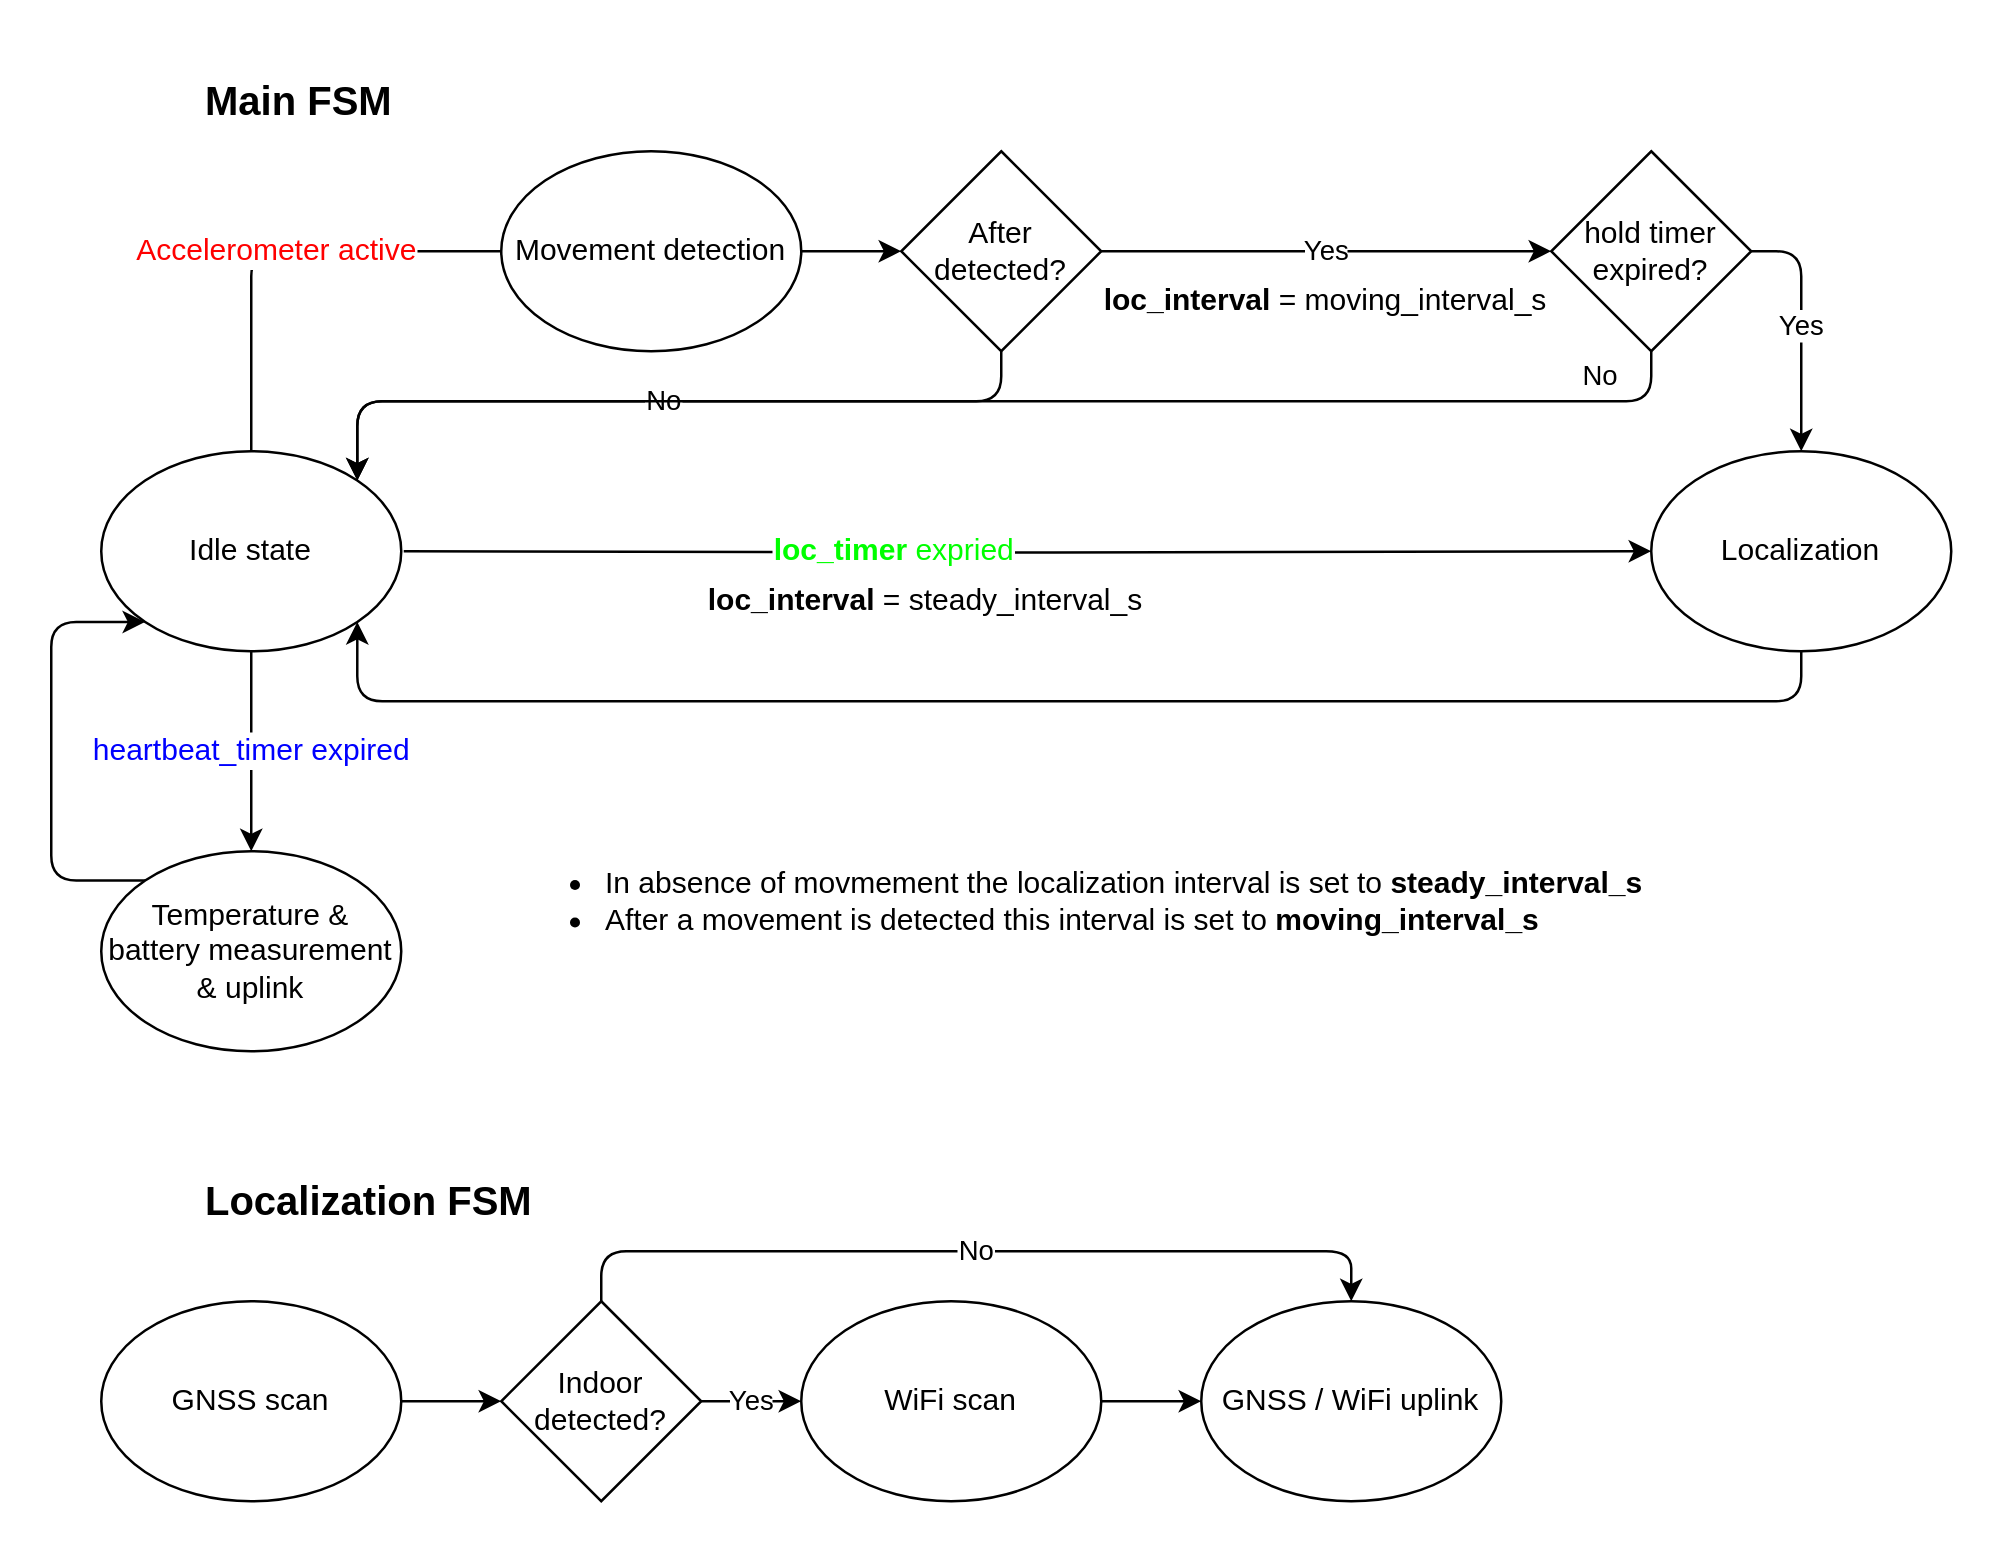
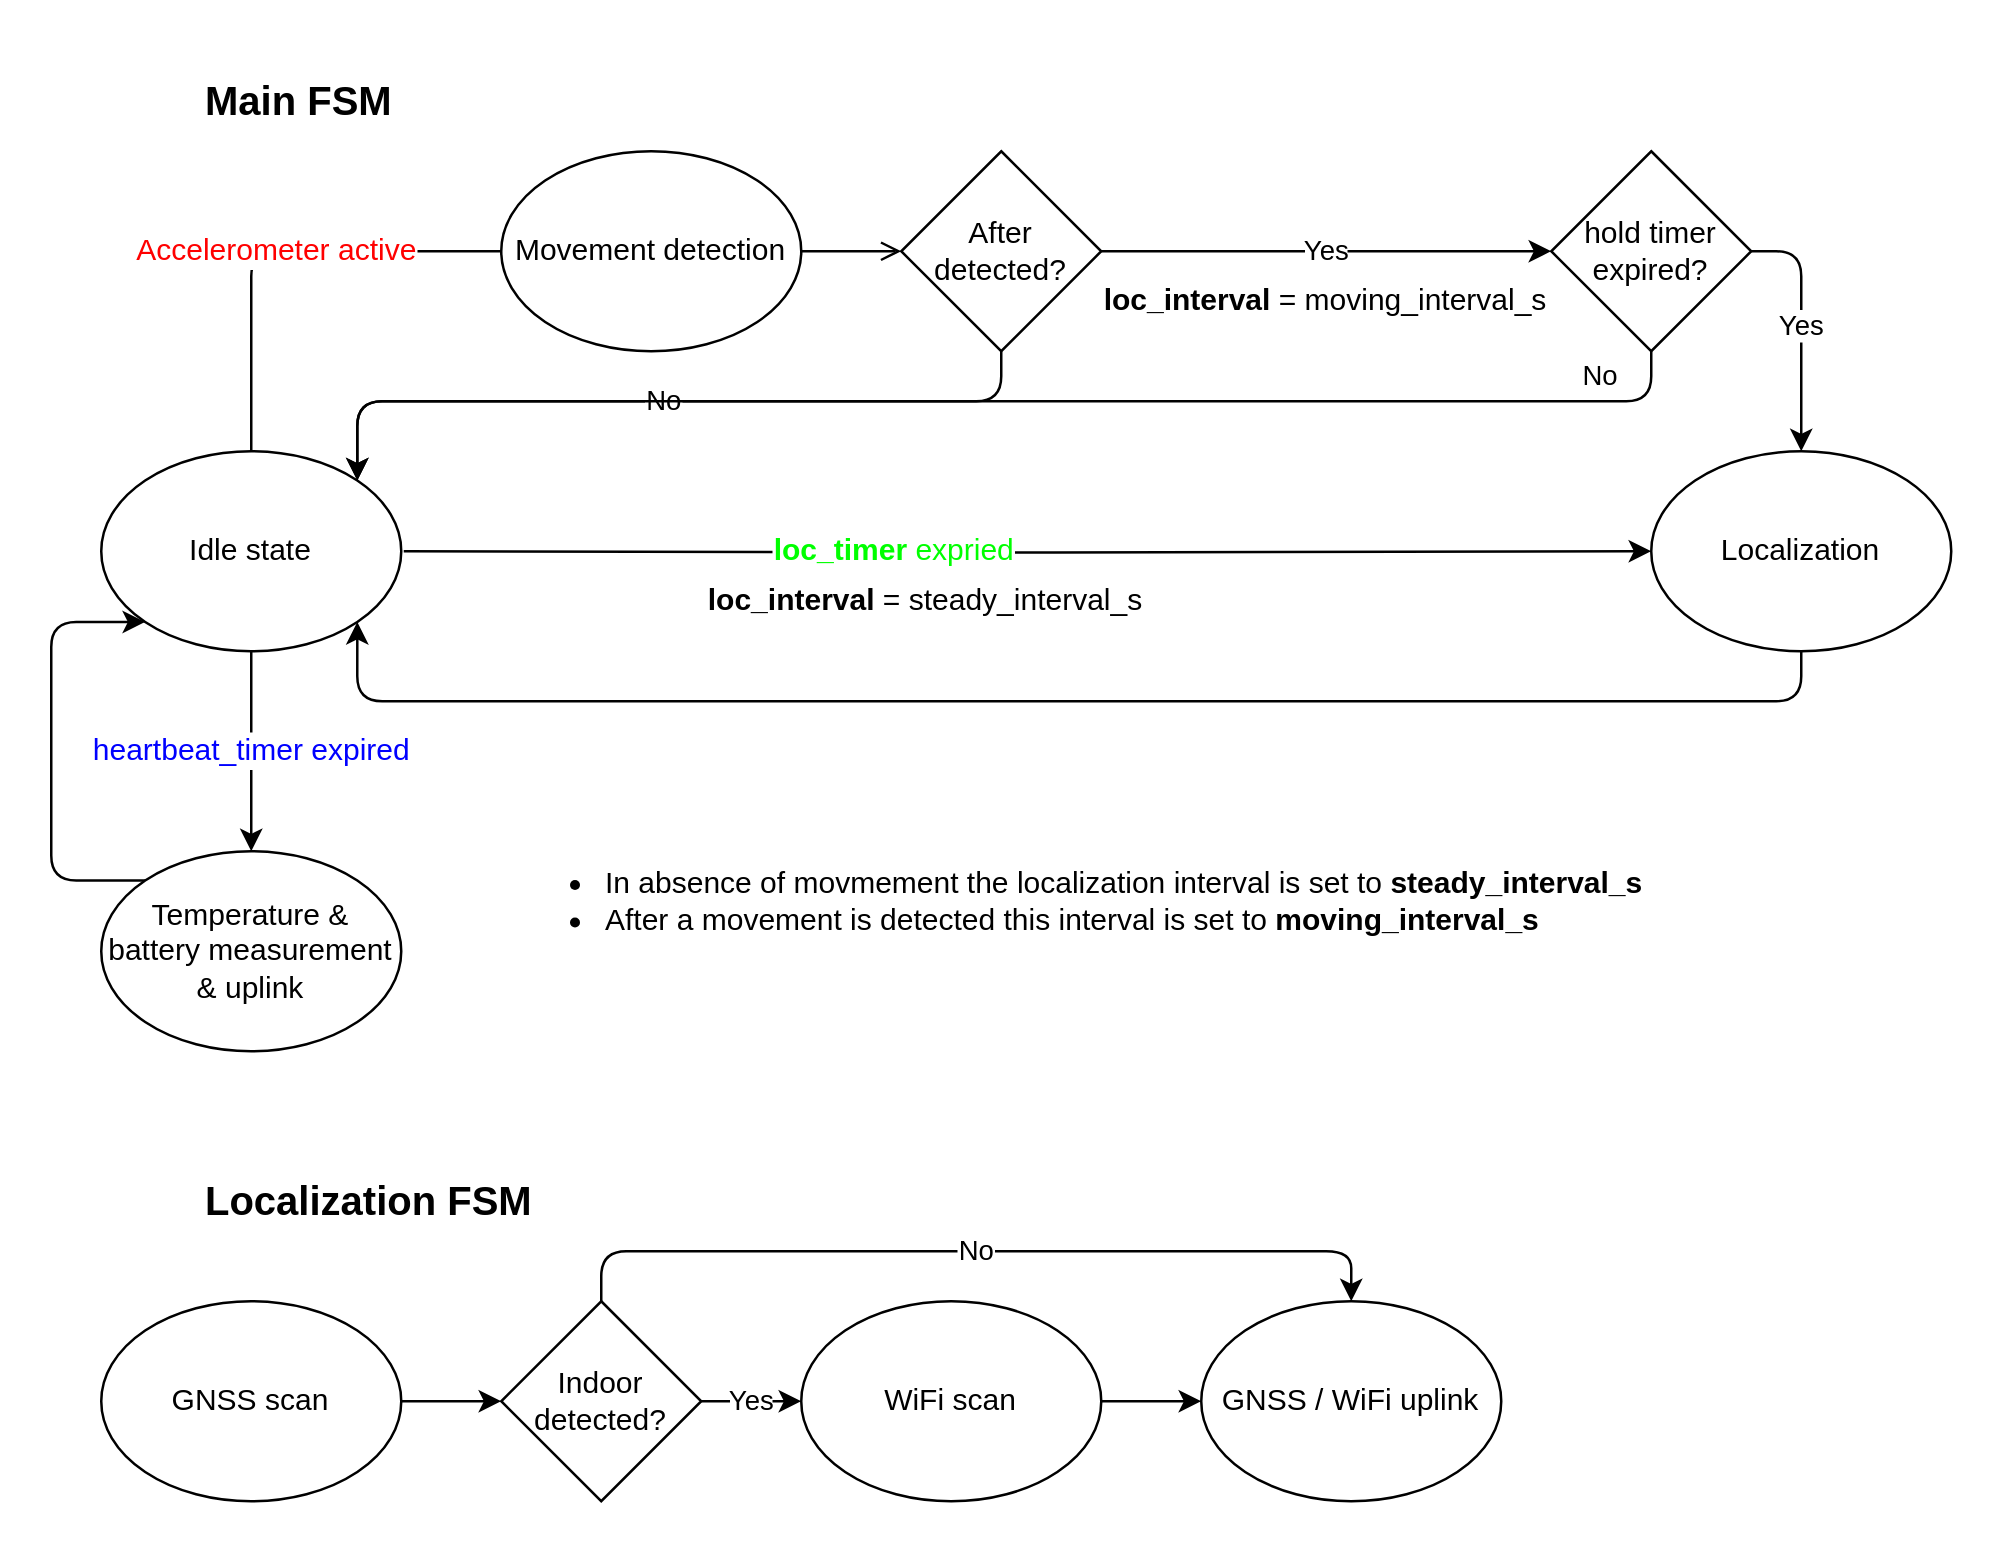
  <mxCell id="0" />
  <mxCell id="1" parent="0" />
  <mxCell id="2" value="&lt;font color=&quot;#ff0000&quot;&gt;Accelerometer active&lt;/font&gt;" style="edgeStyle=orthogonalEdgeStyle;html=1;exitX=0.5;exitY=0;exitDx=0;exitDy=0;entryX=0;entryY=0.5;entryDx=0;entryDy=0;fontSize=12;endArrow=none;" parent="1" source="5" target="9" edge="1"><mxGeometry relative="1" as="geometry" /></mxCell>
  <mxCell id="3" value="&lt;font color=&quot;#00ff00&quot;&gt;&lt;b&gt;loc_timer&lt;/b&gt; expried&lt;/font&gt;" style="edgeStyle=orthogonalEdgeStyle;html=1;exitX=1;exitY=0.5;exitDx=0;exitDy=0;fontSize=12;entryX=0;entryY=0.5;entryDx=0;entryDy=0;" parent="1" target="7" edge="1"><mxGeometry x="-0.216" relative="1" as="geometry"><mxPoint x="161" y="220" as="sourcePoint" /><mxPoint x="460" y="220" as="targetPoint" /><mxPoint as="offset" /></mxGeometry></mxCell>
  <mxCell id="4" value="&lt;font color=&quot;#0000ff&quot; style=&quot;font-size: 12px;&quot;&gt;heartbeat_timer expired&lt;/font&gt;" style="edgeStyle=orthogonalEdgeStyle;html=1;entryX=0.5;entryY=0;entryDx=0;entryDy=0;fontSize=12;fontColor=#FF0000;" parent="1" source="5" target="28" edge="1"><mxGeometry relative="1" as="geometry" /></mxCell>
  <mxCell id="5" value="Idle state" style="ellipse;whiteSpace=wrap;html=1;" parent="1" vertex="1"><mxGeometry x="40" y="180" width="120" height="80" as="geometry" /></mxCell>
  <mxCell id="6" style="edgeStyle=orthogonalEdgeStyle;html=1;exitX=0.5;exitY=1;exitDx=0;exitDy=0;entryX=1;entryY=1;entryDx=0;entryDy=0;fontSize=11;fontColor=#FFFFFF;" parent="1" source="7" target="5" edge="1"><mxGeometry relative="1" as="geometry"><Array as="points"><mxPoint x="720" y="280" /><mxPoint x="142" y="280" /></Array></mxGeometry></mxCell>
  <mxCell id="7" value="Localization" style="ellipse;whiteSpace=wrap;html=1;" parent="1" vertex="1"><mxGeometry x="660" y="180" width="120" height="80" as="geometry" /></mxCell>
- <mxCell id="8" style="edgeStyle=orthogonalEdgeStyle;html=1;exitX=1;exitY=0.5;exitDx=0;exitDy=0;entryX=0;entryY=0.5;entryDx=0;entryDy=0;" parent="1" source="9" target="12" edge="1"><mxGeometry relative="1" as="geometry" /></mxCell>
+ <mxCell id="8" style="edgeStyle=orthogonalEdgeStyle;html=1;exitX=1;exitY=0.5;exitDx=0;exitDy=0;entryX=0;entryY=0.5;entryDx=0;entryDy=0;endArrow=open;" parent="1" source="9" target="12" edge="1"><mxGeometry relative="1" as="geometry" /></mxCell>
  <mxCell id="9" value="Movement detection" style="ellipse;whiteSpace=wrap;html=1;" parent="1" vertex="1"><mxGeometry x="200" y="60" width="120" height="80" as="geometry" /></mxCell>
  <mxCell id="10" value="Yes" style="edgeStyle=none;html=1;exitX=1;exitY=0.5;exitDx=0;exitDy=0;entryX=0;entryY=0.5;entryDx=0;entryDy=0;" parent="1" source="12" target="24" edge="1"><mxGeometry relative="1" as="geometry" /></mxCell>
  <mxCell id="11" value="No" style="edgeStyle=orthogonalEdgeStyle;html=1;exitX=0.5;exitY=1;exitDx=0;exitDy=0;entryX=1;entryY=0;entryDx=0;entryDy=0;" parent="1" source="12" target="5" edge="1"><mxGeometry relative="1" as="geometry" /></mxCell>
  <mxCell id="12" value="After&lt;br&gt;detected?" style="rhombus;whiteSpace=wrap;html=1;" parent="1" vertex="1"><mxGeometry x="360" y="60" width="80" height="80" as="geometry" /></mxCell>
  <mxCell id="13" style="edgeStyle=orthogonalEdgeStyle;html=1;exitX=1;exitY=0.5;exitDx=0;exitDy=0;entryX=0;entryY=0.5;entryDx=0;entryDy=0;" parent="1" source="14" target="17" edge="1"><mxGeometry relative="1" as="geometry" /></mxCell>
  <mxCell id="14" value="GNSS scan" style="ellipse;whiteSpace=wrap;html=1;" parent="1" vertex="1"><mxGeometry x="40" y="520" width="120" height="80" as="geometry" /></mxCell>
  <mxCell id="15" value="Yes" style="edgeStyle=orthogonalEdgeStyle;html=1;exitX=1;exitY=0.5;exitDx=0;exitDy=0;entryX=0;entryY=0.5;entryDx=0;entryDy=0;" parent="1" source="17" target="19" edge="1"><mxGeometry relative="1" as="geometry" /></mxCell>
  <mxCell id="16" value="No" style="edgeStyle=orthogonalEdgeStyle;html=1;exitX=0.5;exitY=0;exitDx=0;exitDy=0;entryX=0.5;entryY=0;entryDx=0;entryDy=0;" parent="1" source="17" target="20" edge="1"><mxGeometry relative="1" as="geometry"><Array as="points"><mxPoint x="240" y="500" /><mxPoint x="540" y="500" /></Array></mxGeometry></mxCell>
  <mxCell id="17" value="Indoor detected?" style="rhombus;whiteSpace=wrap;html=1;" parent="1" vertex="1"><mxGeometry x="200" y="520" width="80" height="80" as="geometry" /></mxCell>
  <mxCell id="18" style="edgeStyle=orthogonalEdgeStyle;html=1;exitX=1;exitY=0.5;exitDx=0;exitDy=0;entryX=0;entryY=0.5;entryDx=0;entryDy=0;" parent="1" source="19" target="20" edge="1"><mxGeometry relative="1" as="geometry" /></mxCell>
  <mxCell id="19" value="WiFi scan" style="ellipse;whiteSpace=wrap;html=1;" parent="1" vertex="1"><mxGeometry x="320" y="520" width="120" height="80" as="geometry" /></mxCell>
  <mxCell id="20" value="GNSS / WiFi uplink" style="ellipse;whiteSpace=wrap;html=1;" parent="1" vertex="1"><mxGeometry x="480" y="520" width="120" height="80" as="geometry" /></mxCell>
  <mxCell id="21" value="Main FSM" style="text;html=1;strokeColor=none;fillColor=none;align=left;verticalAlign=middle;whiteSpace=wrap;rounded=0;fontStyle=1;fontSize=16;" parent="1" vertex="1"><mxGeometry x="80" y="20" width="160" height="40" as="geometry" /></mxCell>
  <mxCell id="22" style="edgeStyle=orthogonalEdgeStyle;html=1;exitX=0.5;exitY=1;exitDx=0;exitDy=0;entryX=1;entryY=0;entryDx=0;entryDy=0;fontSize=11;fontColor=#FFFFFF;" parent="1" source="24" target="5" edge="1"><mxGeometry relative="1" as="geometry" /></mxCell>
  <mxCell id="23" value="Yes" style="edgeStyle=orthogonalEdgeStyle;html=1;exitX=1;exitY=0.5;exitDx=0;exitDy=0;entryX=0.5;entryY=0;entryDx=0;entryDy=0;" parent="1" source="24" target="7" edge="1"><mxGeometry relative="1" as="geometry" /></mxCell>
  <mxCell id="24" value="hold timer expired?" style="rhombus;whiteSpace=wrap;html=1;" parent="1" vertex="1"><mxGeometry x="620" y="60" width="80" height="80" as="geometry" /></mxCell>
  <mxCell id="25" value="&lt;b&gt;loc_interval&lt;/b&gt; = steady_interval_s" style="text;html=1;strokeColor=none;fillColor=none;align=center;verticalAlign=middle;whiteSpace=wrap;rounded=0;fontSize=12;" parent="1" vertex="1"><mxGeometry x="280" y="230" width="180" height="20" as="geometry" /></mxCell>
  <mxCell id="26" value="&lt;b&gt;loc_interval&lt;/b&gt; = moving_interval_s" style="text;html=1;strokeColor=none;fillColor=none;align=center;verticalAlign=middle;whiteSpace=wrap;rounded=0;fontSize=12;" parent="1" vertex="1"><mxGeometry x="440" y="110" width="180" height="20" as="geometry" /></mxCell>
  <mxCell id="27" style="edgeStyle=orthogonalEdgeStyle;html=1;exitX=0;exitY=0;exitDx=0;exitDy=0;entryX=0;entryY=1;entryDx=0;entryDy=0;fontSize=11;fontColor=#FF0000;" parent="1" source="28" target="5" edge="1"><mxGeometry relative="1" as="geometry"><Array as="points"><mxPoint x="20" y="352" /><mxPoint x="20" y="248" /></Array></mxGeometry></mxCell>
  <mxCell id="28" value="Temperature &amp;amp; battery measurement &amp;amp; uplink" style="ellipse;whiteSpace=wrap;html=1;" parent="1" vertex="1"><mxGeometry x="40" y="340" width="120" height="80" as="geometry" /></mxCell>
  <mxCell id="29" value="Localization FSM" style="text;html=1;strokeColor=none;fillColor=none;align=left;verticalAlign=middle;whiteSpace=wrap;rounded=0;fontStyle=1;fontSize=16;" parent="1" vertex="1"><mxGeometry x="80" y="460" width="160" height="40" as="geometry" /></mxCell>
  <mxCell id="30" value="No" style="text;html=1;strokeColor=none;fillColor=none;align=center;verticalAlign=middle;whiteSpace=wrap;rounded=0;fontSize=11;" parent="1" vertex="1"><mxGeometry x="620" y="140" width="40" height="20" as="geometry" /></mxCell>
  <mxCell id="31" value="&lt;ul&gt;&lt;li&gt;In absence of movmement the localization interval is set to &lt;b&gt;steady_interval_s&lt;/b&gt;&lt;br&gt;&lt;/li&gt;&lt;li&gt;After a movement is detected this interval is set to &lt;b&gt;moving_interval_s&lt;/b&gt;&lt;br&gt;&lt;/li&gt;&lt;/ul&gt;" style="text;html=1;strokeColor=none;fillColor=none;align=left;verticalAlign=middle;whiteSpace=wrap;rounded=0;" vertex="1" parent="1"><mxGeometry x="200" y="300" width="480" height="120" as="geometry" /></mxCell>
